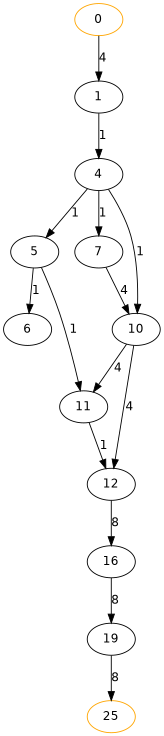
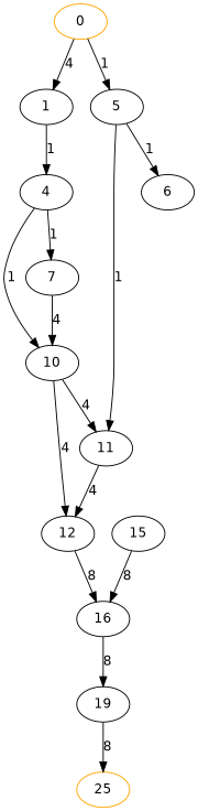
  digraph {
    fontname="DejaVu Sans"
    node [fontname="DejaVu Sans"]
    edge [fontname="DejaVu Sans"]
    0 [color=orange]
    1
    4
    5
    7
    10
    6
    11
    12
    16
+   15
    19
    n13 [color=orange label=25]
    0 -> 1 [label=4]
    1 -> 4 [label=1]
-   4 -> 5 [label=1]
+   0 -> 5 [label=1]
    4 -> 7 [label=1]
    4 -> 10 [label=1]
    5 -> 6 [label=1]
    5 -> 11 [label=1]
    7 -> 10 [label=4]
    10 -> 11 [label=4]
    10 -> 12 [label=4]
-   11 -> 12 [label=1]
+   11 -> 12 [label=4]
    12 -> 16 [label=8]
    16 -> 19 [label=8]
+   15 -> 16 [label=8]
    19 -> n13 [label=8]
  }
